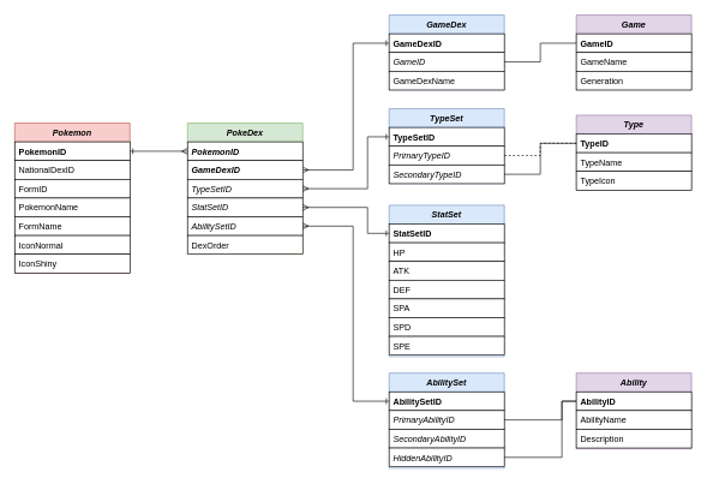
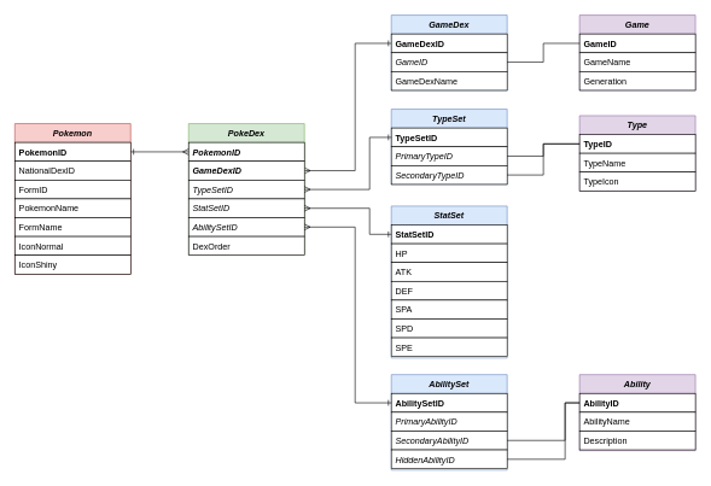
  <mxCell id="0" />
  <mxCell id="1" parent="0" />
  <mxCell id="2" value="Pokemon" style="swimlane;fontStyle=3;align=center;verticalAlign=top;childLayout=stackLayout;horizontal=1;startSize=26;horizontalStack=0;resizeParent=1;resizeLast=0;collapsible=1;marginBottom=0;rounded=0;shadow=0;strokeWidth=1;fillColor=#f8cecc;strokeColor=#b85450;glass=0;swimlaneFillColor=none;swimlaneLine=1;labelBackgroundColor=none;labelBorderColor=none;textShadow=0;fontColor=#000000;" parent="1" vertex="1"><mxGeometry x="20" y="170" width="160" height="208" as="geometry"><mxRectangle x="230" y="140" width="160" height="26" as="alternateBounds" /></mxGeometry></mxCell>
  <mxCell id="3" value="PokemonID" style="text;align=left;verticalAlign=top;spacingLeft=4;spacingRight=4;overflow=hidden;rotatable=0;points=[[0,0.5],[1,0.5]];portConstraint=eastwest;fontStyle=1;fillColor=default;strokeColor=default;" parent="2" vertex="1"><mxGeometry y="26" width="160" height="26" as="geometry" /></mxCell>
  <mxCell id="4" value="NationalDexID" style="text;align=left;verticalAlign=top;spacingLeft=4;spacingRight=4;overflow=hidden;rotatable=0;points=[[0,0.5],[1,0.5]];portConstraint=eastwest;fillColor=default;strokeColor=default;" parent="2" vertex="1"><mxGeometry y="52" width="160" height="26" as="geometry" /></mxCell>
  <mxCell id="5" value="FormID" style="text;align=left;verticalAlign=top;spacingLeft=4;spacingRight=4;overflow=hidden;rotatable=0;points=[[0,0.5],[1,0.5]];portConstraint=eastwest;fillColor=default;strokeColor=default;" parent="2" vertex="1"><mxGeometry y="78" width="160" height="26" as="geometry" /></mxCell>
  <mxCell id="6" value="PokemonName" style="text;align=left;verticalAlign=top;spacingLeft=4;spacingRight=4;overflow=hidden;rotatable=0;points=[[0,0.5],[1,0.5]];portConstraint=eastwest;fillColor=default;strokeColor=default;" parent="2" vertex="1"><mxGeometry y="104" width="160" height="26" as="geometry" /></mxCell>
  <mxCell id="7" value="FormName" style="text;align=left;verticalAlign=top;spacingLeft=4;spacingRight=4;overflow=hidden;rotatable=0;points=[[0,0.5],[1,0.5]];portConstraint=eastwest;fillColor=default;strokeColor=default;" parent="2" vertex="1"><mxGeometry y="130" width="160" height="26" as="geometry" /></mxCell>
  <mxCell id="8" value="IconNormal" style="text;align=left;verticalAlign=top;spacingLeft=4;spacingRight=4;overflow=hidden;rotatable=0;points=[[0,0.5],[1,0.5]];portConstraint=eastwest;fillColor=default;strokeColor=default;" parent="2" vertex="1"><mxGeometry y="156" width="160" height="26" as="geometry" /></mxCell>
  <mxCell id="9" value="IconShiny" style="text;align=left;verticalAlign=top;spacingLeft=4;spacingRight=4;overflow=hidden;rotatable=0;points=[[0,0.5],[1,0.5]];portConstraint=eastwest;fillColor=default;strokeColor=default;" parent="2" vertex="1"><mxGeometry y="182" width="160" height="26" as="geometry" /></mxCell>
  <mxCell id="10" style="edgeStyle=orthogonalEdgeStyle;rounded=0;orthogonalLoop=1;jettySize=auto;html=1;entryX=1;entryY=0.5;entryDx=0;entryDy=0;endArrow=ERmany;endFill=0;startArrow=ERone;startFill=0;exitX=0;exitY=0.5;exitDx=0;exitDy=0;" parent="1" source="57" target="17" edge="1"><mxGeometry relative="1" as="geometry"><mxPoint x="490" y="0" as="sourcePoint" /><Array as="points"><mxPoint x="490" y="59" /><mxPoint x="490" y="235" /></Array></mxGeometry></mxCell>
  <mxCell id="11" value="Game" style="swimlane;fontStyle=3;align=center;verticalAlign=top;childLayout=stackLayout;horizontal=1;startSize=26;horizontalStack=0;resizeParent=1;resizeLast=0;collapsible=1;marginBottom=0;rounded=0;shadow=0;strokeWidth=1;fillColor=#e1d5e7;strokeColor=#9673a6;glass=0;swimlaneFillColor=none;swimlaneLine=1;labelBackgroundColor=none;labelBorderColor=none;textShadow=0;fontColor=#000000;" parent="1" vertex="1"><mxGeometry x="800" y="20" width="160" height="104" as="geometry"><mxRectangle x="230" y="140" width="160" height="26" as="alternateBounds" /></mxGeometry></mxCell>
  <mxCell id="12" value="GameID" style="text;align=left;verticalAlign=top;spacingLeft=4;spacingRight=4;overflow=hidden;rotatable=0;points=[[0,0.5],[1,0.5]];portConstraint=eastwest;fontStyle=1;fillColor=default;strokeColor=default;" parent="11" vertex="1"><mxGeometry y="26" width="160" height="26" as="geometry" /></mxCell>
  <mxCell id="13" value="GameName" style="text;align=left;verticalAlign=top;spacingLeft=4;spacingRight=4;overflow=hidden;rotatable=0;points=[[0,0.5],[1,0.5]];portConstraint=eastwest;fillColor=default;strokeColor=default;" parent="11" vertex="1"><mxGeometry y="52" width="160" height="26" as="geometry" /></mxCell>
  <mxCell id="14" value="Generation" style="text;align=left;verticalAlign=top;spacingLeft=4;spacingRight=4;overflow=hidden;rotatable=0;points=[[0,0.5],[1,0.5]];portConstraint=eastwest;fontStyle=0;fillColor=default;strokeColor=default;" parent="11" vertex="1"><mxGeometry y="78" width="160" height="26" as="geometry" /></mxCell>
  <mxCell id="15" value="PokeDex" style="swimlane;fontStyle=3;align=center;verticalAlign=top;childLayout=stackLayout;horizontal=1;startSize=26;horizontalStack=0;resizeParent=1;resizeLast=0;collapsible=1;marginBottom=0;rounded=0;shadow=0;strokeWidth=1;fillColor=#d5e8d4;strokeColor=#82b366;glass=0;swimlaneFillColor=none;swimlaneLine=1;fontColor=#000000;" parent="1" vertex="1"><mxGeometry x="260" y="170" width="160" height="182" as="geometry"><mxRectangle x="230" y="140" width="160" height="26" as="alternateBounds" /></mxGeometry></mxCell>
  <mxCell id="16" value="PokemonID" style="text;align=left;verticalAlign=top;spacingLeft=4;spacingRight=4;overflow=hidden;rotatable=0;points=[[0,0.5],[1,0.5]];portConstraint=eastwest;fontStyle=3;fillColor=default;strokeColor=default;" parent="15" vertex="1"><mxGeometry y="26" width="160" height="26" as="geometry" /></mxCell>
  <mxCell id="17" value="GameDexID" style="text;align=left;verticalAlign=top;spacingLeft=4;spacingRight=4;overflow=hidden;rotatable=0;points=[[0,0.5],[1,0.5]];portConstraint=eastwest;fontStyle=3;fillColor=default;strokeColor=default;" parent="15" vertex="1"><mxGeometry y="52" width="160" height="26" as="geometry" /></mxCell>
  <mxCell id="18" value="TypeSetID" style="text;align=left;verticalAlign=top;spacingLeft=4;spacingRight=4;overflow=hidden;rotatable=0;points=[[0,0.5],[1,0.5]];portConstraint=eastwest;fontStyle=2;fillColor=default;strokeColor=default;" parent="15" vertex="1"><mxGeometry y="78" width="160" height="26" as="geometry" /></mxCell>
  <mxCell id="19" value="StatSetID" style="text;align=left;verticalAlign=top;spacingLeft=4;spacingRight=4;overflow=hidden;rotatable=0;points=[[0,0.5],[1,0.5]];portConstraint=eastwest;fontStyle=2;fillColor=default;strokeColor=default;" parent="15" vertex="1"><mxGeometry y="104" width="160" height="26" as="geometry" /></mxCell>
  <mxCell id="20" value="AbilitySetID" style="text;align=left;verticalAlign=top;spacingLeft=4;spacingRight=4;overflow=hidden;rotatable=0;points=[[0,0.5],[1,0.5]];portConstraint=eastwest;fontStyle=2;fillColor=default;strokeColor=default;" parent="15" vertex="1"><mxGeometry y="130" width="160" height="26" as="geometry" /></mxCell>
  <mxCell id="21" value="DexOrder" style="text;align=left;verticalAlign=top;spacingLeft=4;spacingRight=4;overflow=hidden;rotatable=0;points=[[0,0.5],[1,0.5]];portConstraint=eastwest;fontStyle=0;fillColor=default;strokeColor=default;" parent="15" vertex="1"><mxGeometry y="156" width="160" height="26" as="geometry" /></mxCell>
  <mxCell id="22" style="edgeStyle=orthogonalEdgeStyle;rounded=0;orthogonalLoop=1;jettySize=auto;html=1;entryX=0;entryY=0.5;entryDx=0;entryDy=0;endArrow=ERmany;endFill=0;startArrow=ERone;startFill=0;" parent="1" source="3" target="16" edge="1"><mxGeometry relative="1" as="geometry" /></mxCell>
  <mxCell id="23" value="StatSet" style="swimlane;fontStyle=3;align=center;verticalAlign=top;childLayout=stackLayout;horizontal=1;startSize=26;horizontalStack=0;resizeParent=1;resizeLast=0;collapsible=1;marginBottom=0;rounded=0;shadow=0;strokeWidth=1;fillColor=#dae8fc;strokeColor=#6c8ebf;glass=0;swimlaneFillColor=none;swimlaneLine=1;labelBackgroundColor=none;labelBorderColor=none;textShadow=0;fontColor=#000000;" parent="1" vertex="1"><mxGeometry x="540" y="284" width="160" height="210" as="geometry"><mxRectangle x="230" y="140" width="160" height="26" as="alternateBounds" /></mxGeometry></mxCell>
  <mxCell id="24" value="StatSetID" style="text;align=left;verticalAlign=top;spacingLeft=4;spacingRight=4;overflow=hidden;rotatable=0;points=[[0,0.5],[1,0.5]];portConstraint=eastwest;fontStyle=1;fillColor=default;strokeColor=default;" parent="23" vertex="1"><mxGeometry y="26" width="160" height="26" as="geometry" /></mxCell>
  <mxCell id="25" value="HP" style="text;align=left;verticalAlign=top;spacingLeft=4;spacingRight=4;overflow=hidden;rotatable=0;points=[[0,0.5],[1,0.5]];portConstraint=eastwest;fontStyle=0;fillColor=default;strokeColor=default;" parent="23" vertex="1"><mxGeometry y="52" width="160" height="26" as="geometry" /></mxCell>
  <mxCell id="26" value="ATK" style="text;align=left;verticalAlign=top;spacingLeft=4;spacingRight=4;overflow=hidden;rotatable=0;points=[[0,0.5],[1,0.5]];portConstraint=eastwest;fontStyle=0;fillColor=default;strokeColor=default;" parent="23" vertex="1"><mxGeometry y="78" width="160" height="26" as="geometry" /></mxCell>
  <mxCell id="27" value="DEF" style="text;align=left;verticalAlign=top;spacingLeft=4;spacingRight=4;overflow=hidden;rotatable=0;points=[[0,0.5],[1,0.5]];portConstraint=eastwest;fontStyle=0;fillColor=default;strokeColor=default;" parent="23" vertex="1"><mxGeometry y="104" width="160" height="26" as="geometry" /></mxCell>
  <mxCell id="28" value="SPA" style="text;align=left;verticalAlign=top;spacingLeft=4;spacingRight=4;overflow=hidden;rotatable=0;points=[[0,0.5],[1,0.5]];portConstraint=eastwest;fontStyle=0;fillColor=default;strokeColor=default;" parent="23" vertex="1"><mxGeometry y="130" width="160" height="26" as="geometry" /></mxCell>
  <mxCell id="29" value="SPD" style="text;align=left;verticalAlign=top;spacingLeft=4;spacingRight=4;overflow=hidden;rotatable=0;points=[[0,0.5],[1,0.5]];portConstraint=eastwest;fontStyle=0;fillColor=default;strokeColor=default;" parent="23" vertex="1"><mxGeometry y="156" width="160" height="26" as="geometry" /></mxCell>
  <mxCell id="30" value="SPE" style="text;align=left;verticalAlign=top;spacingLeft=4;spacingRight=4;overflow=hidden;rotatable=0;points=[[0,0.5],[1,0.5]];portConstraint=eastwest;fontStyle=0;fillColor=default;strokeColor=default;" parent="23" vertex="1"><mxGeometry y="182" width="160" height="26" as="geometry" /></mxCell>
  <mxCell id="31" style="edgeStyle=orthogonalEdgeStyle;rounded=0;orthogonalLoop=1;jettySize=auto;html=1;entryX=1;entryY=0.5;entryDx=0;entryDy=0;endArrow=ERmany;endFill=0;startArrow=ERone;startFill=0;" parent="1" source="24" target="19" edge="1"><mxGeometry relative="1" as="geometry"><Array as="points"><mxPoint x="510" y="323" /><mxPoint x="510" y="287" /></Array></mxGeometry></mxCell>
  <mxCell id="32" value="AbilitySet" style="swimlane;fontStyle=3;align=center;verticalAlign=top;childLayout=stackLayout;horizontal=1;startSize=26;horizontalStack=0;resizeParent=1;resizeLast=0;collapsible=1;marginBottom=0;rounded=0;shadow=0;strokeWidth=1;fillColor=#dae8fc;strokeColor=#6c8ebf;glass=0;swimlaneFillColor=none;swimlaneLine=1;labelBackgroundColor=none;labelBorderColor=none;textShadow=0;fontColor=#000000;" parent="1" vertex="1"><mxGeometry x="540" y="517" width="160" height="132" as="geometry"><mxRectangle x="230" y="140" width="160" height="26" as="alternateBounds" /></mxGeometry></mxCell>
  <mxCell id="33" value="AbilitySetID" style="text;align=left;verticalAlign=top;spacingLeft=4;spacingRight=4;overflow=hidden;rotatable=0;points=[[0,0.5],[1,0.5]];portConstraint=eastwest;fontStyle=1;fillColor=default;strokeColor=default;" parent="32" vertex="1"><mxGeometry y="26" width="160" height="26" as="geometry" /></mxCell>
  <mxCell id="34" value="PrimaryAbilityID" style="text;align=left;verticalAlign=top;spacingLeft=4;spacingRight=4;overflow=hidden;rotatable=0;points=[[0,0.5],[1,0.5]];portConstraint=eastwest;fontStyle=2;fillColor=default;strokeColor=default;" parent="32" vertex="1"><mxGeometry y="52" width="160" height="26" as="geometry" /></mxCell>
  <mxCell id="35" value="SecondaryAbilityID" style="text;align=left;verticalAlign=top;spacingLeft=4;spacingRight=4;overflow=hidden;rotatable=0;points=[[0,0.5],[1,0.5]];portConstraint=eastwest;fontStyle=2;fillColor=default;strokeColor=default;" parent="32" vertex="1"><mxGeometry y="78" width="160" height="26" as="geometry" /></mxCell>
  <mxCell id="36" value="HiddenAbilityID" style="text;align=left;verticalAlign=top;spacingLeft=4;spacingRight=4;overflow=hidden;rotatable=0;points=[[0,0.5],[1,0.5]];portConstraint=eastwest;fontStyle=2;fillColor=default;strokeColor=default;" parent="32" vertex="1"><mxGeometry y="104" width="160" height="26" as="geometry" /></mxCell>
  <mxCell id="37" style="edgeStyle=orthogonalEdgeStyle;rounded=0;orthogonalLoop=1;jettySize=auto;html=1;exitX=0;exitY=0.5;exitDx=0;exitDy=0;entryX=1;entryY=0.5;entryDx=0;entryDy=0;endArrow=ERmany;endFill=0;startArrow=ERone;startFill=0;" parent="1" source="33" target="20" edge="1"><mxGeometry relative="1" as="geometry"><Array as="points"><mxPoint x="490" y="556" /><mxPoint x="490" y="313" /></Array></mxGeometry></mxCell>
  <mxCell id="38" value="Ability" style="swimlane;fontStyle=3;align=center;verticalAlign=top;childLayout=stackLayout;horizontal=1;startSize=26;horizontalStack=0;resizeParent=1;resizeLast=0;collapsible=1;marginBottom=0;rounded=0;shadow=0;strokeWidth=1;fillColor=#e1d5e7;strokeColor=#9673a6;glass=0;swimlaneFillColor=none;swimlaneLine=1;labelBackgroundColor=none;labelBorderColor=none;textShadow=0;fontColor=#000000;" parent="1" vertex="1"><mxGeometry x="800" y="517" width="160" height="105" as="geometry"><mxRectangle x="230" y="140" width="160" height="26" as="alternateBounds" /></mxGeometry></mxCell>
  <mxCell id="39" value="AbilityID" style="text;align=left;verticalAlign=top;spacingLeft=4;spacingRight=4;overflow=hidden;rotatable=0;points=[[0,0.5],[1,0.5]];portConstraint=eastwest;fontStyle=1;fillColor=default;strokeColor=default;" parent="38" vertex="1"><mxGeometry y="26" width="160" height="26" as="geometry" /></mxCell>
  <mxCell id="40" value="AbilityName" style="text;align=left;verticalAlign=top;spacingLeft=4;spacingRight=4;overflow=hidden;rotatable=0;points=[[0,0.5],[1,0.5]];portConstraint=eastwest;fontStyle=0;fillColor=default;strokeColor=default;" parent="38" vertex="1"><mxGeometry y="52" width="160" height="26" as="geometry" /></mxCell>
  <mxCell id="41" value="Description" style="text;align=left;verticalAlign=top;spacingLeft=4;spacingRight=4;overflow=hidden;rotatable=0;points=[[0,0.5],[1,0.5]];portConstraint=eastwest;fontStyle=0;fillColor=default;strokeColor=default;" parent="38" vertex="1"><mxGeometry y="78" width="160" height="26" as="geometry" /></mxCell>
+ <mxCell id="42" style="edgeStyle=orthogonalEdgeStyle;rounded=0;orthogonalLoop=1;jettySize=auto;html=1;exitX=0;exitY=0.5;exitDx=0;exitDy=0;entryX=1;entryY=0.5;entryDx=0;entryDy=0;endArrow=none;endFill=0;" parent="1" source="39" target="35" edge="1"><mxGeometry relative="1" as="geometry"><Array as="points"><mxPoint x="780" y="556" /><mxPoint x="780" y="608" /></Array></mxGeometry></mxCell>
  <mxCell id="43" style="edgeStyle=orthogonalEdgeStyle;rounded=0;orthogonalLoop=1;jettySize=auto;html=1;exitX=0;exitY=0.5;exitDx=0;exitDy=0;entryX=1;entryY=0.5;entryDx=0;entryDy=0;endArrow=none;endFill=0;" parent="1" source="39" target="36" edge="1"><mxGeometry relative="1" as="geometry"><Array as="points"><mxPoint x="780" y="556" /><mxPoint x="780" y="634" /></Array></mxGeometry></mxCell>
  <mxCell id="44" value="TypeSet" style="swimlane;fontStyle=3;align=center;verticalAlign=top;childLayout=stackLayout;horizontal=1;startSize=26;horizontalStack=0;resizeParent=1;resizeLast=0;collapsible=1;marginBottom=0;rounded=0;shadow=0;strokeWidth=1;fillColor=#dae8fc;strokeColor=#6c8ebf;glass=0;swimlaneFillColor=none;swimlaneLine=1;labelBackgroundColor=none;labelBorderColor=none;textShadow=0;fontColor=#000000;" parent="1" vertex="1"><mxGeometry x="540" y="150" width="160" height="104" as="geometry"><mxRectangle x="230" y="140" width="160" height="26" as="alternateBounds" /></mxGeometry></mxCell>
  <mxCell id="45" value="TypeSetID" style="text;align=left;verticalAlign=top;spacingLeft=4;spacingRight=4;overflow=hidden;rotatable=0;points=[[0,0.5],[1,0.5]];portConstraint=eastwest;fontStyle=1;fillColor=default;strokeColor=default;" parent="44" vertex="1"><mxGeometry y="26" width="160" height="26" as="geometry" /></mxCell>
  <mxCell id="46" value="PrimaryTypeID" style="text;align=left;verticalAlign=top;spacingLeft=4;spacingRight=4;overflow=hidden;rotatable=0;points=[[0,0.5],[1,0.5]];portConstraint=eastwest;fontStyle=2;fillColor=default;strokeColor=default;" parent="44" vertex="1"><mxGeometry y="52" width="160" height="26" as="geometry" /></mxCell>
  <mxCell id="47" value="SecondaryTypeID" style="text;align=left;verticalAlign=top;spacingLeft=4;spacingRight=4;overflow=hidden;rotatable=0;points=[[0,0.5],[1,0.5]];portConstraint=eastwest;fontStyle=2;fillColor=default;strokeColor=default;" parent="44" vertex="1"><mxGeometry y="78" width="160" height="26" as="geometry" /></mxCell>
  <mxCell id="48" style="edgeStyle=orthogonalEdgeStyle;rounded=0;orthogonalLoop=1;jettySize=auto;html=1;exitX=0;exitY=0.5;exitDx=0;exitDy=0;entryX=1;entryY=0.5;entryDx=0;entryDy=0;endArrow=ERmany;endFill=0;startArrow=ERone;startFill=0;" parent="1" source="45" target="18" edge="1"><mxGeometry relative="1" as="geometry"><Array as="points"><mxPoint x="510" y="189" /><mxPoint x="510" y="261" /></Array></mxGeometry></mxCell>
- <mxCell id="49" style="edgeStyle=orthogonalEdgeStyle;rounded=0;orthogonalLoop=1;jettySize=auto;html=1;exitX=0;exitY=0.5;exitDx=0;exitDy=0;entryX=1;entryY=0.5;entryDx=0;entryDy=0;endArrow=none;endFill=0;" parent="1" source="39" target="34" edge="1"><mxGeometry relative="1" as="geometry"><Array as="points"><mxPoint x="780" y="556" /><mxPoint x="780" y="582" /></Array></mxGeometry></mxCell>
  <mxCell id="50" value="Type" style="swimlane;fontStyle=3;align=center;verticalAlign=top;childLayout=stackLayout;horizontal=1;startSize=26;horizontalStack=0;resizeParent=1;resizeLast=0;collapsible=1;marginBottom=0;rounded=0;shadow=0;strokeWidth=1;fillColor=#e1d5e7;strokeColor=#9673a6;glass=0;swimlaneFillColor=none;swimlaneLine=1;labelBackgroundColor=none;labelBorderColor=none;textShadow=0;fontColor=#000000;" parent="1" vertex="1"><mxGeometry x="800" y="159" width="160" height="104" as="geometry"><mxRectangle x="230" y="140" width="160" height="26" as="alternateBounds" /></mxGeometry></mxCell>
  <mxCell id="51" value="TypeID" style="text;align=left;verticalAlign=top;spacingLeft=4;spacingRight=4;overflow=hidden;rotatable=0;points=[[0,0.5],[1,0.5]];portConstraint=eastwest;fontStyle=1;fillColor=default;strokeColor=default;" parent="50" vertex="1"><mxGeometry y="26" width="160" height="26" as="geometry" /></mxCell>
  <mxCell id="52" value="TypeName" style="text;align=left;verticalAlign=top;spacingLeft=4;spacingRight=4;overflow=hidden;rotatable=0;points=[[0,0.5],[1,0.5]];portConstraint=eastwest;fontStyle=0;fillColor=default;strokeColor=default;" parent="50" vertex="1"><mxGeometry y="52" width="160" height="26" as="geometry" /></mxCell>
  <mxCell id="53" value="TypeIcon" style="text;align=left;verticalAlign=top;spacingLeft=4;spacingRight=4;overflow=hidden;rotatable=0;points=[[0,0.5],[1,0.5]];portConstraint=eastwest;fontStyle=0;fillColor=default;strokeColor=default;" parent="50" vertex="1"><mxGeometry y="78" width="160" height="26" as="geometry" /></mxCell>
- <mxCell id="54" style="edgeStyle=orthogonalEdgeStyle;rounded=0;orthogonalLoop=1;jettySize=auto;html=1;exitX=0;exitY=0.5;exitDx=0;exitDy=0;entryX=1;entryY=0.5;entryDx=0;entryDy=0;endArrow=none;endFill=0;startArrow=none;startFill=0;dashed=1;" parent="1" source="51" target="46" edge="1"><mxGeometry relative="1" as="geometry" /></mxCell>
+ <mxCell id="54" style="edgeStyle=orthogonalEdgeStyle;rounded=0;orthogonalLoop=1;jettySize=auto;html=1;exitX=0;exitY=0.5;exitDx=0;exitDy=0;entryX=1;entryY=0.5;entryDx=0;entryDy=0;endArrow=none;endFill=0;startArrow=none;startFill=0;" parent="1" source="51" target="46" edge="1"><mxGeometry relative="1" as="geometry" /></mxCell>
  <mxCell id="55" style="edgeStyle=orthogonalEdgeStyle;rounded=0;orthogonalLoop=1;jettySize=auto;html=1;exitX=0;exitY=0.5;exitDx=0;exitDy=0;entryX=1;entryY=0.5;entryDx=0;entryDy=0;endArrow=none;endFill=0;startArrow=none;startFill=0;" parent="1" source="51" target="47" edge="1"><mxGeometry relative="1" as="geometry" /></mxCell>
  <mxCell id="56" value="GameDex" style="swimlane;fontStyle=3;align=center;verticalAlign=top;childLayout=stackLayout;horizontal=1;startSize=26;horizontalStack=0;resizeParent=1;resizeLast=0;collapsible=1;marginBottom=0;rounded=0;shadow=0;strokeWidth=1;fillColor=#dae8fc;strokeColor=#6c8ebf;glass=0;swimlaneFillColor=none;swimlaneLine=1;labelBackgroundColor=none;labelBorderColor=none;textShadow=0;fontColor=#000000;" parent="1" vertex="1"><mxGeometry x="540" y="20" width="160" height="104" as="geometry"><mxRectangle x="230" y="140" width="160" height="26" as="alternateBounds" /></mxGeometry></mxCell>
  <mxCell id="57" value="GameDexID" style="text;align=left;verticalAlign=top;spacingLeft=4;spacingRight=4;overflow=hidden;rotatable=0;points=[[0,0.5],[1,0.5]];portConstraint=eastwest;fontStyle=1;fillColor=default;strokeColor=default;" parent="56" vertex="1"><mxGeometry y="26" width="160" height="26" as="geometry" /></mxCell>
  <mxCell id="58" value="GameID" style="text;align=left;verticalAlign=top;spacingLeft=4;spacingRight=4;overflow=hidden;rotatable=0;points=[[0,0.5],[1,0.5]];portConstraint=eastwest;fontStyle=2;fillColor=default;strokeColor=default;" parent="56" vertex="1"><mxGeometry y="52" width="160" height="26" as="geometry" /></mxCell>
  <mxCell id="59" value="GameDexName" style="text;align=left;verticalAlign=top;spacingLeft=4;spacingRight=4;overflow=hidden;rotatable=0;points=[[0,0.5],[1,0.5]];portConstraint=eastwest;fillColor=default;strokeColor=default;" parent="56" vertex="1"><mxGeometry y="78" width="160" height="26" as="geometry" /></mxCell>
  <mxCell id="60" style="edgeStyle=orthogonalEdgeStyle;rounded=0;orthogonalLoop=1;jettySize=auto;html=1;entryX=0;entryY=0.5;entryDx=0;entryDy=0;endArrow=none;endFill=0;startArrow=none;startFill=0;" parent="1" source="58" target="12" edge="1"><mxGeometry relative="1" as="geometry" /></mxCell>
